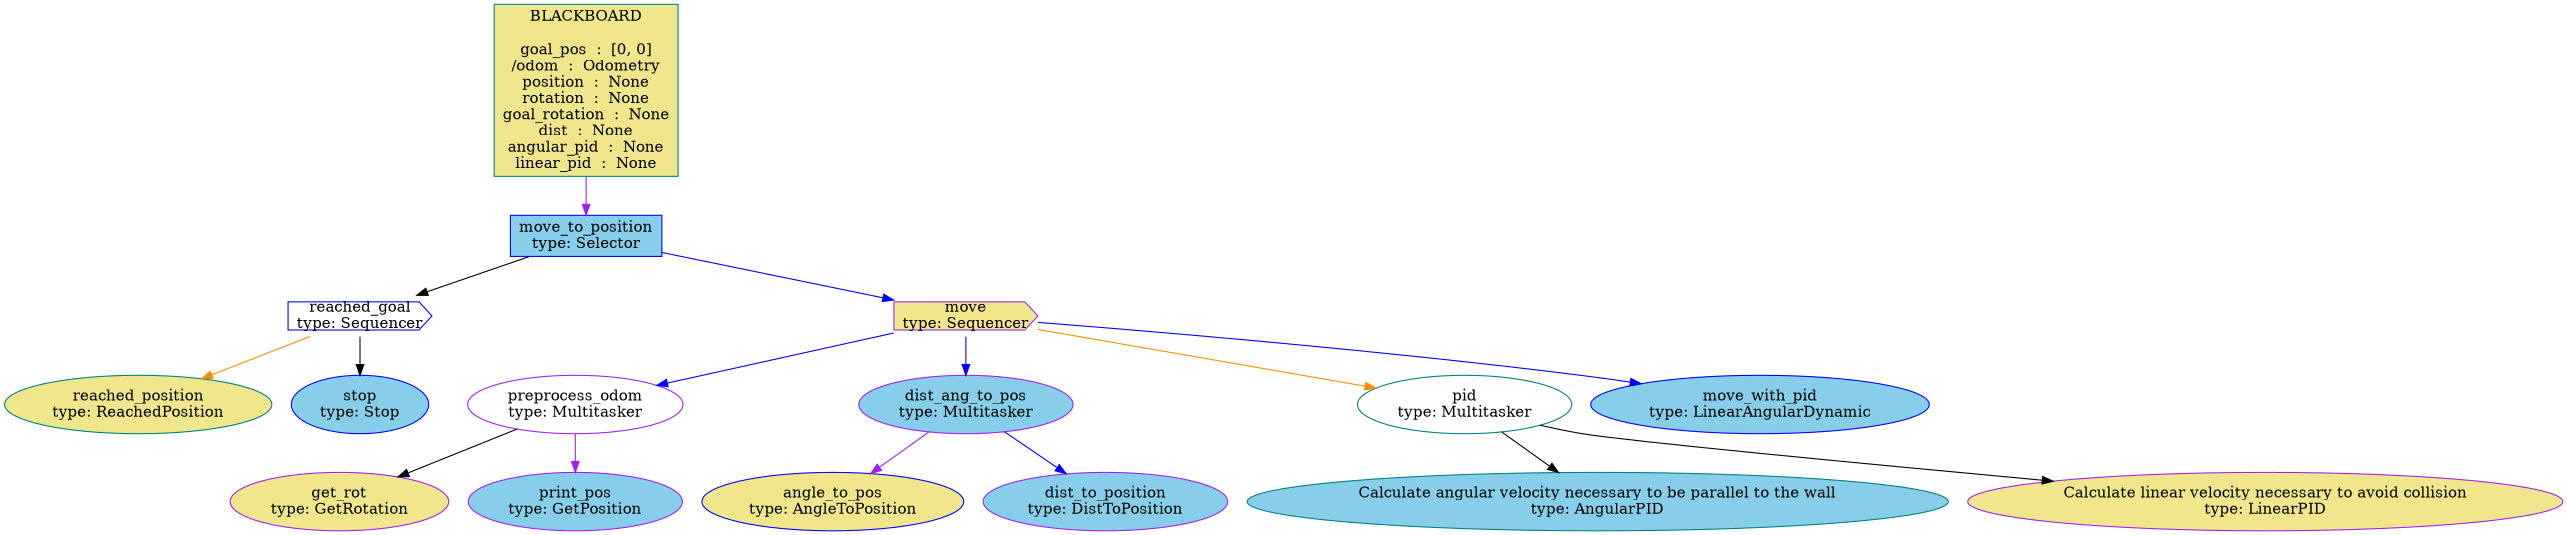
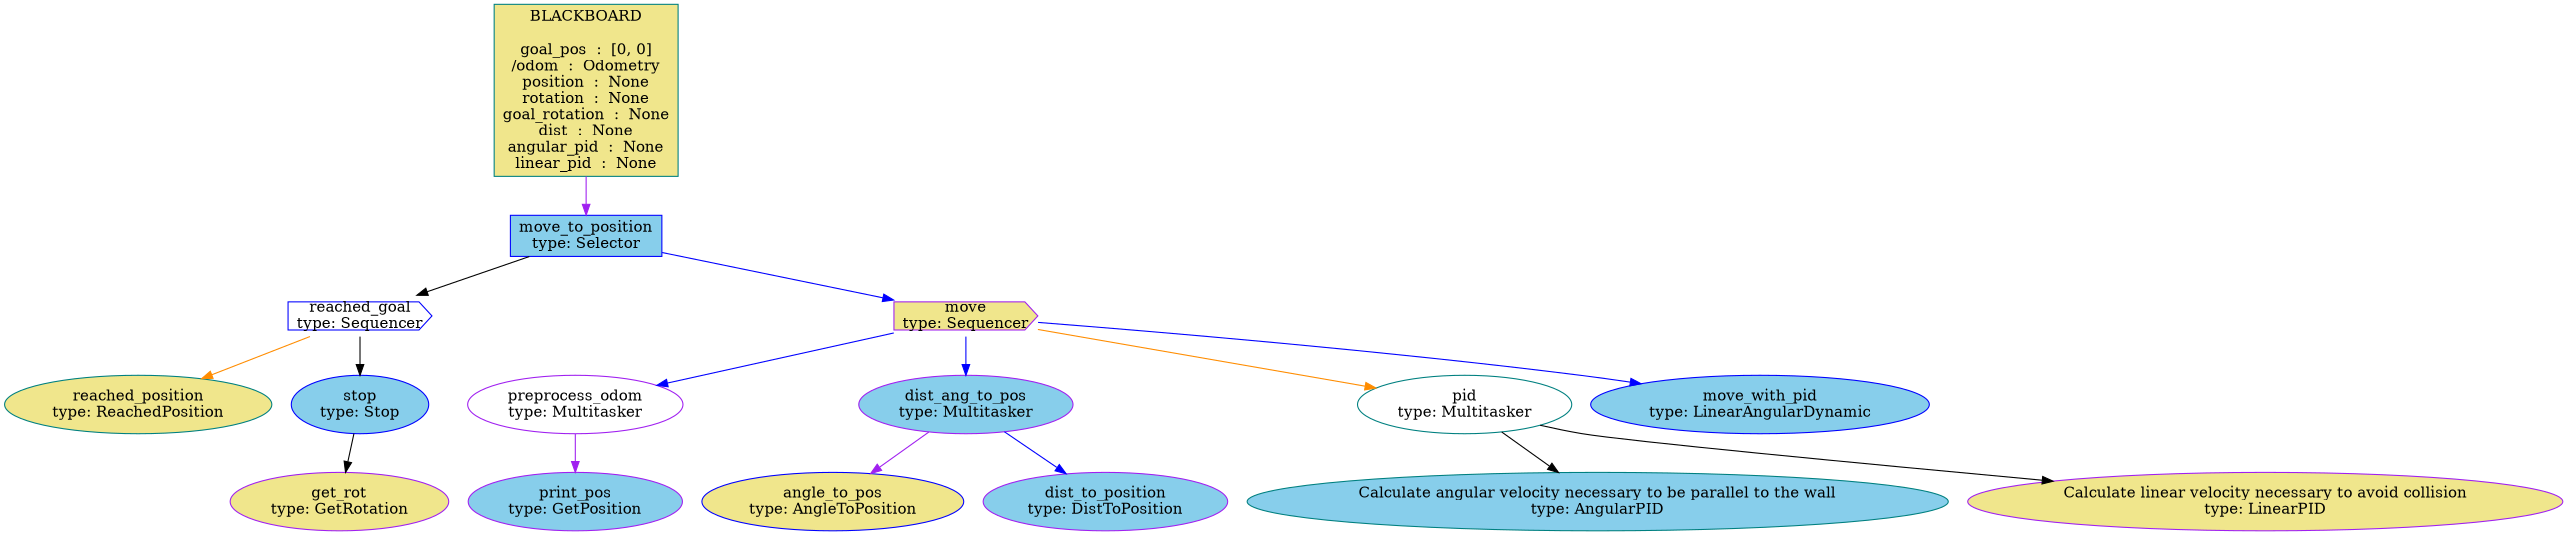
  digraph {
    node [color=purple fillcolor=skyblue shape=oval style=filled]
    edge [color=black]
    n1 [color=blue label="move_to_position\ntype: Selector" shape=box]
    n2 [color=blue fillcolor=white label="reached_goal\ntype: Sequencer" shape=cds]
    n3 [fillcolor=khaki label="move\ntype: Sequencer" shape=cds]
    n4 [color=teal fillcolor=khaki label="reached_position\ntype: ReachedPosition"]
    n5 [color=blue label="stop\ntype: Stop"]
    n6 [fillcolor=white label="preprocess_odom\ntype: Multitasker"]
    n7 [label="dist_ang_to_pos\ntype: Multitasker"]
    n8 [color=teal fillcolor=white label="pid\ntype: Multitasker"]
    n9 [color=blue label="move_with_pid\ntype: LinearAngularDynamic"]
    n10 [label="print_pos\ntype: GetPosition"]
    n11 [fillcolor=khaki label="get_rot\ntype: GetRotation"]
    n12 [color=blue fillcolor=khaki label="angle_to_pos\ntype: AngleToPosition"]
    n13 [label="dist_to_position\ntype: DistToPosition"]
    n14 [color=teal label="Calculate angular velocity necessary to be parallel to the wall\ntype: AngularPID"]
    n15 [fillcolor=khaki label="Calculate linear velocity necessary to avoid collision\ntype: LinearPID"]
    n16 [color=teal fillcolor=khaki label="BLACKBOARD\n\ngoal_pos  :  [0, 0]\n/odom  :  Odometry\nposition  :  None\nrotation  :  None\ngoal_rotation  :  None\ndist  :  None\nangular_pid  :  None\nlinear_pid  :  None\n" shape=rectangle]
    n1 -> n2
    n1 -> n3 [color=blue]
    n2 -> n4 [color=darkorange]
    n2 -> n5
    n3 -> n6 [color=blue]
    n3 -> n7 [color=blue]
    n3 -> n8 [color=darkorange]
    n3 -> n9 [color=blue]
    n6 -> n10 [color=purple]
-   n6 -> n11
+   n5 -> n11
    n7 -> n12 [color=purple]
    n7 -> n13 [color=blue]
    n8 -> n14
    n8 -> n15
    n16 -> n1 [color=purple]
  }
